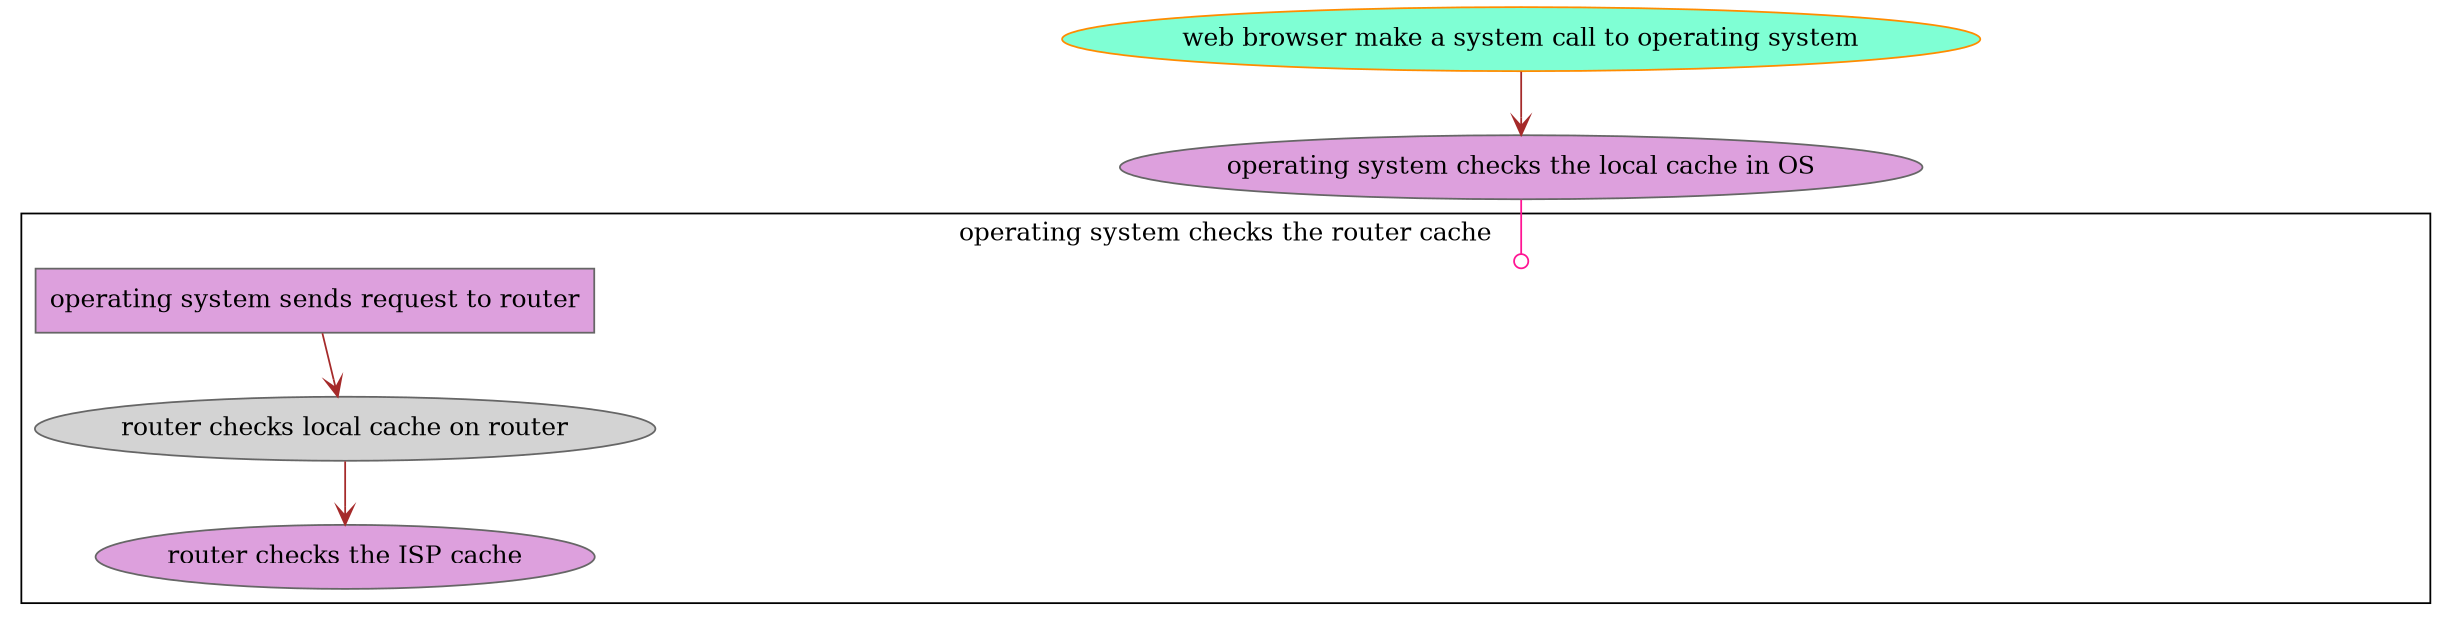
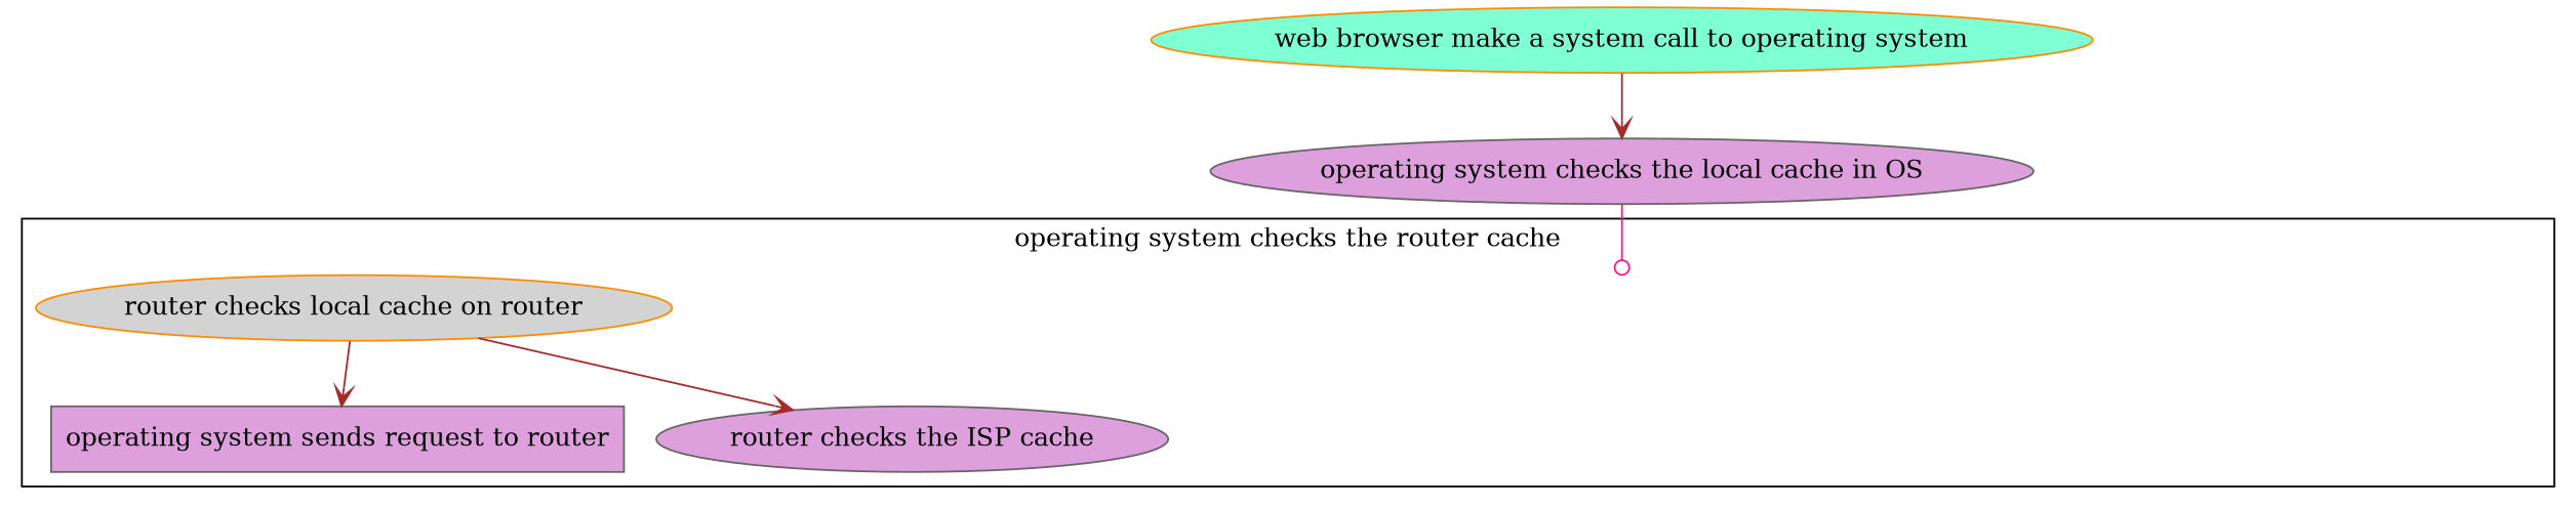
  strict digraph {
    compound=true
    node [style=filled color=gray40 fillcolor=plum]
    edge [arrowhead=vee color=brown]
    user_story_user_brows_web_browse_web_browse_web_browseoperating_system_checks_the_router_cache [style=invis color="" fillcolor=""]
    n2 [label="operating system sends request to router" shape=rectangle]
-   n3 [fillcolor=lightgrey label="router checks local cache on router"]
+   n3 [color=darkorange fillcolor=lightgrey label="router checks local cache on router"]
    n4 [label="router checks the ISP cache"]
    n5 [color=darkorange fillcolor=aquamarine label="web browser make a system call to operating system"]
    n6 [label="operating system checks the local cache in OS"]
    subgraph cluster_1 {
      label="operating system checks the router cache"
      user_story_user_brows_web_browse_web_browse_web_browseoperating_system_checks_the_router_cache
      n2
      n3
      n4
    }
-   n2 -> n3
+   n3 -> n2
    n3 -> n4
    n5 -> n6
    n6 -> user_story_user_brows_web_browse_web_browse_web_browseoperating_system_checks_the_router_cache [arrowhead=odot color=deeppink]
  }
